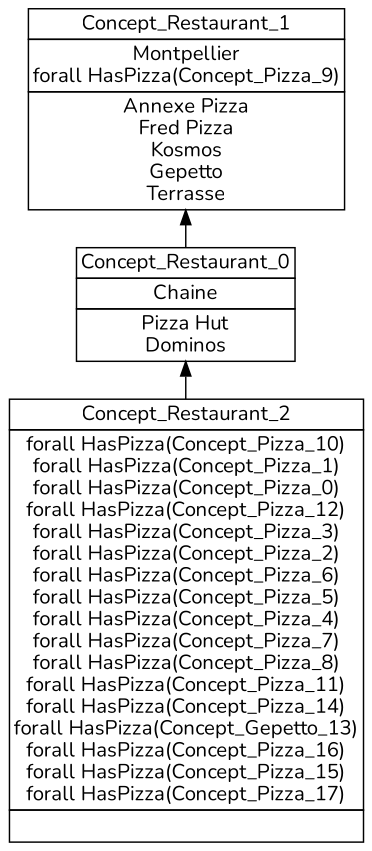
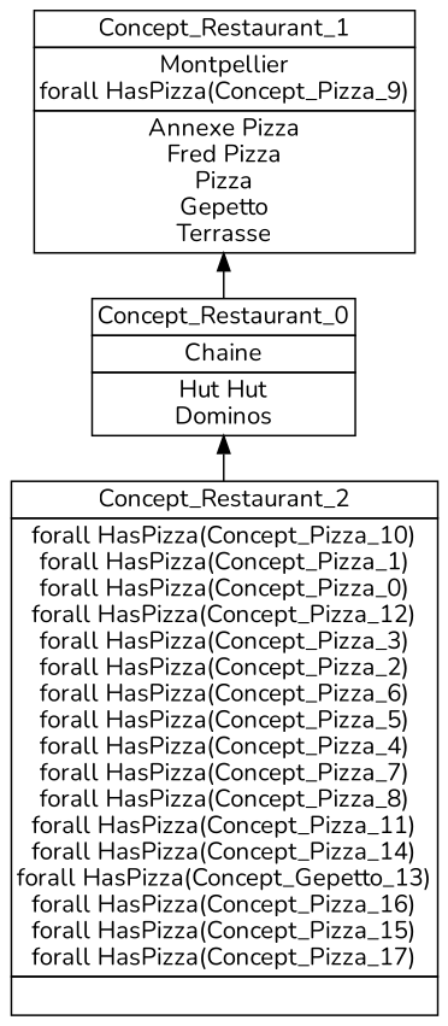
  digraph {
    fontname=Nunito
    nodesep=0.2
    rankdir=BT
    ranksep=0.3
    node [fontname=Nunito margin="0.03,0.03" shape=none]
    edge [fontname=Nunito headport=p tailport=p]
    n1 [label=<<table border="0" cellborder="1" cellspacing="0" port="p"><tr><td>Concept_Restaurant_2</td></tr><tr><td>forall HasPizza(Concept_Pizza_10)<br/>forall HasPizza(Concept_Pizza_1)<br/>forall HasPizza(Concept_Pizza_0)<br/>forall HasPizza(Concept_Pizza_12)<br/>forall HasPizza(Concept_Pizza_3)<br/>forall HasPizza(Concept_Pizza_2)<br/>forall HasPizza(Concept_Pizza_6)<br/>forall HasPizza(Concept_Pizza_5)<br/>forall HasPizza(Concept_Pizza_4)<br/>forall HasPizza(Concept_Pizza_7)<br/>forall HasPizza(Concept_Pizza_8)<br/>forall HasPizza(Concept_Pizza_11)<br/>forall HasPizza(Concept_Pizza_14)<br/>forall HasPizza(Concept_Gepetto_13)<br/>forall HasPizza(Concept_Pizza_16)<br/>forall HasPizza(Concept_Pizza_15)<br/>forall HasPizza(Concept_Pizza_17)<br/></td></tr><tr><td><br/></td></tr></table>>]
-   n2 [label=<<table border="0" cellborder="1" cellspacing="0" port="p"><tr><td>Concept_Restaurant_0</td></tr><tr><td>Chaine<br/></td></tr><tr><td>Pizza Hut<br/>Dominos<br/></td></tr></table>>]
-   n3 [label=<<table border="0" cellborder="1" cellspacing="0" port="p"><tr><td>Concept_Restaurant_1</td></tr><tr><td>Montpellier<br/>forall HasPizza(Concept_Pizza_9)<br/></td></tr><tr><td>Annexe Pizza<br/>Fred Pizza<br/>Kosmos<br/>Gepetto<br/>Terrasse<br/></td></tr></table>>]
+   n2 [label=<<table border="0" cellborder="1" cellspacing="0" port="p"><tr><td>Concept_Restaurant_0</td></tr><tr><td>Chaine<br/></td></tr><tr><td>Hut Hut<br/>Dominos<br/></td></tr></table>>]
+   n3 [label=<<table border="0" cellborder="1" cellspacing="0" port="p"><tr><td>Concept_Restaurant_1</td></tr><tr><td>Montpellier<br/>forall HasPizza(Concept_Pizza_9)<br/></td></tr><tr><td>Annexe Pizza<br/>Fred Pizza<br/>Pizza<br/>Gepetto<br/>Terrasse<br/></td></tr></table>>]
    n1 -> n2
    n2 -> n3
  }
